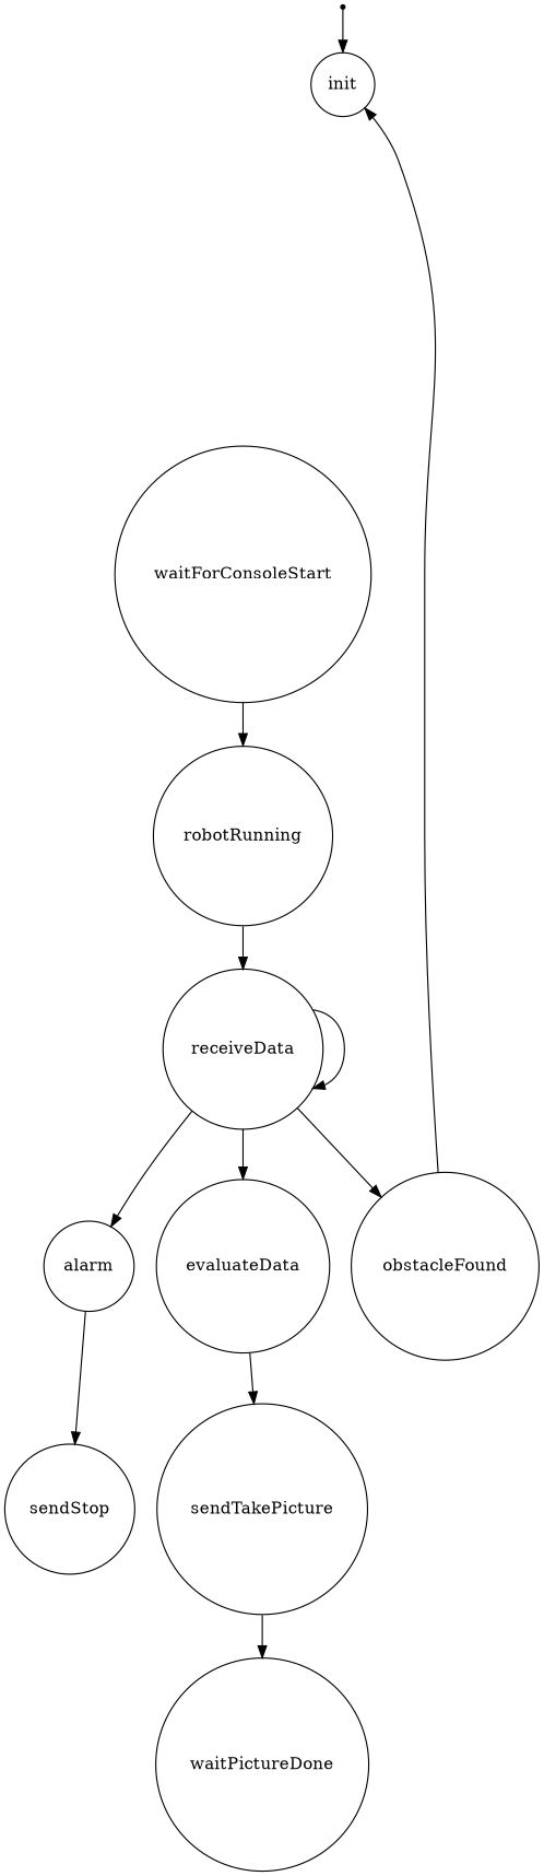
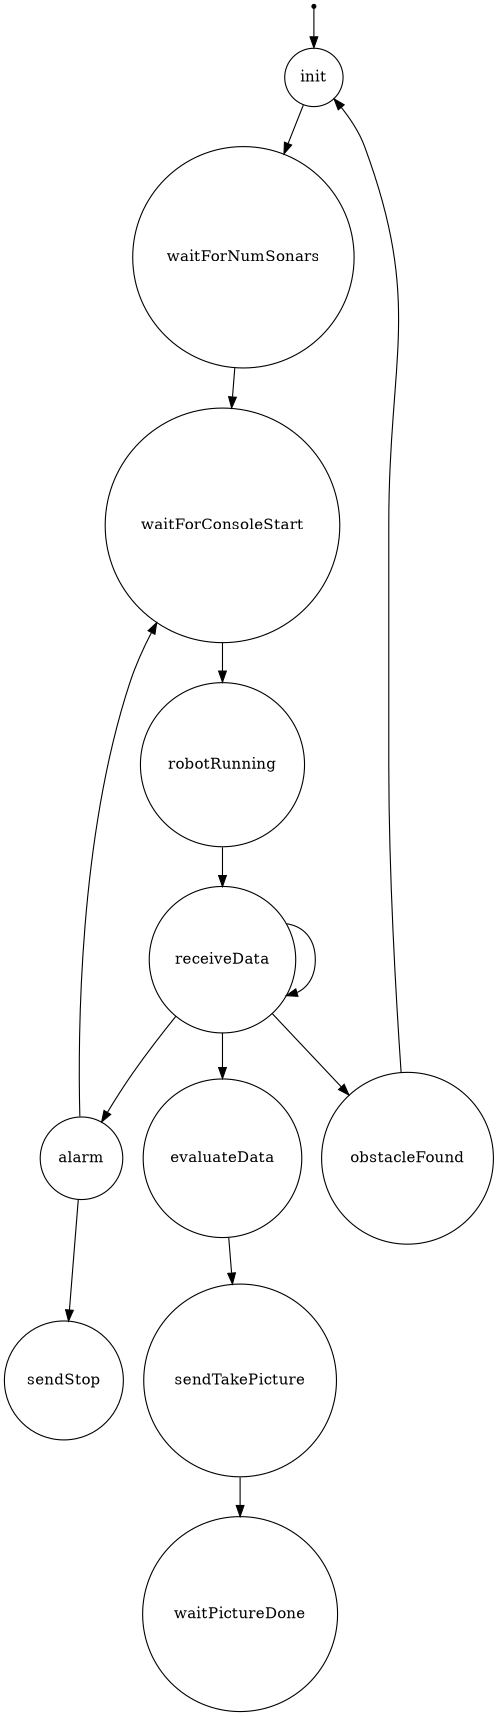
  digraph {
    rankdir=TB
    node [shape=circle]
    iniziale [shape=point]
    init
+   waitForNumSonars
    waitForConsoleStart
    robotRunning
    receiveData
    obstacleFound
    evaluateData
    alarm
    sendTakePicture
    waitPictureDone
    sendStop
    iniziale -> init
+   init -> waitForNumSonars
+   waitForNumSonars -> waitForConsoleStart
    waitForConsoleStart -> robotRunning
    robotRunning -> receiveData
    receiveData -> receiveData
    receiveData -> obstacleFound
    receiveData -> evaluateData
    receiveData -> alarm
    obstacleFound -> init
    evaluateData -> sendTakePicture
+   alarm -> waitForConsoleStart
    alarm -> sendStop
    sendTakePicture -> waitPictureDone
  }
